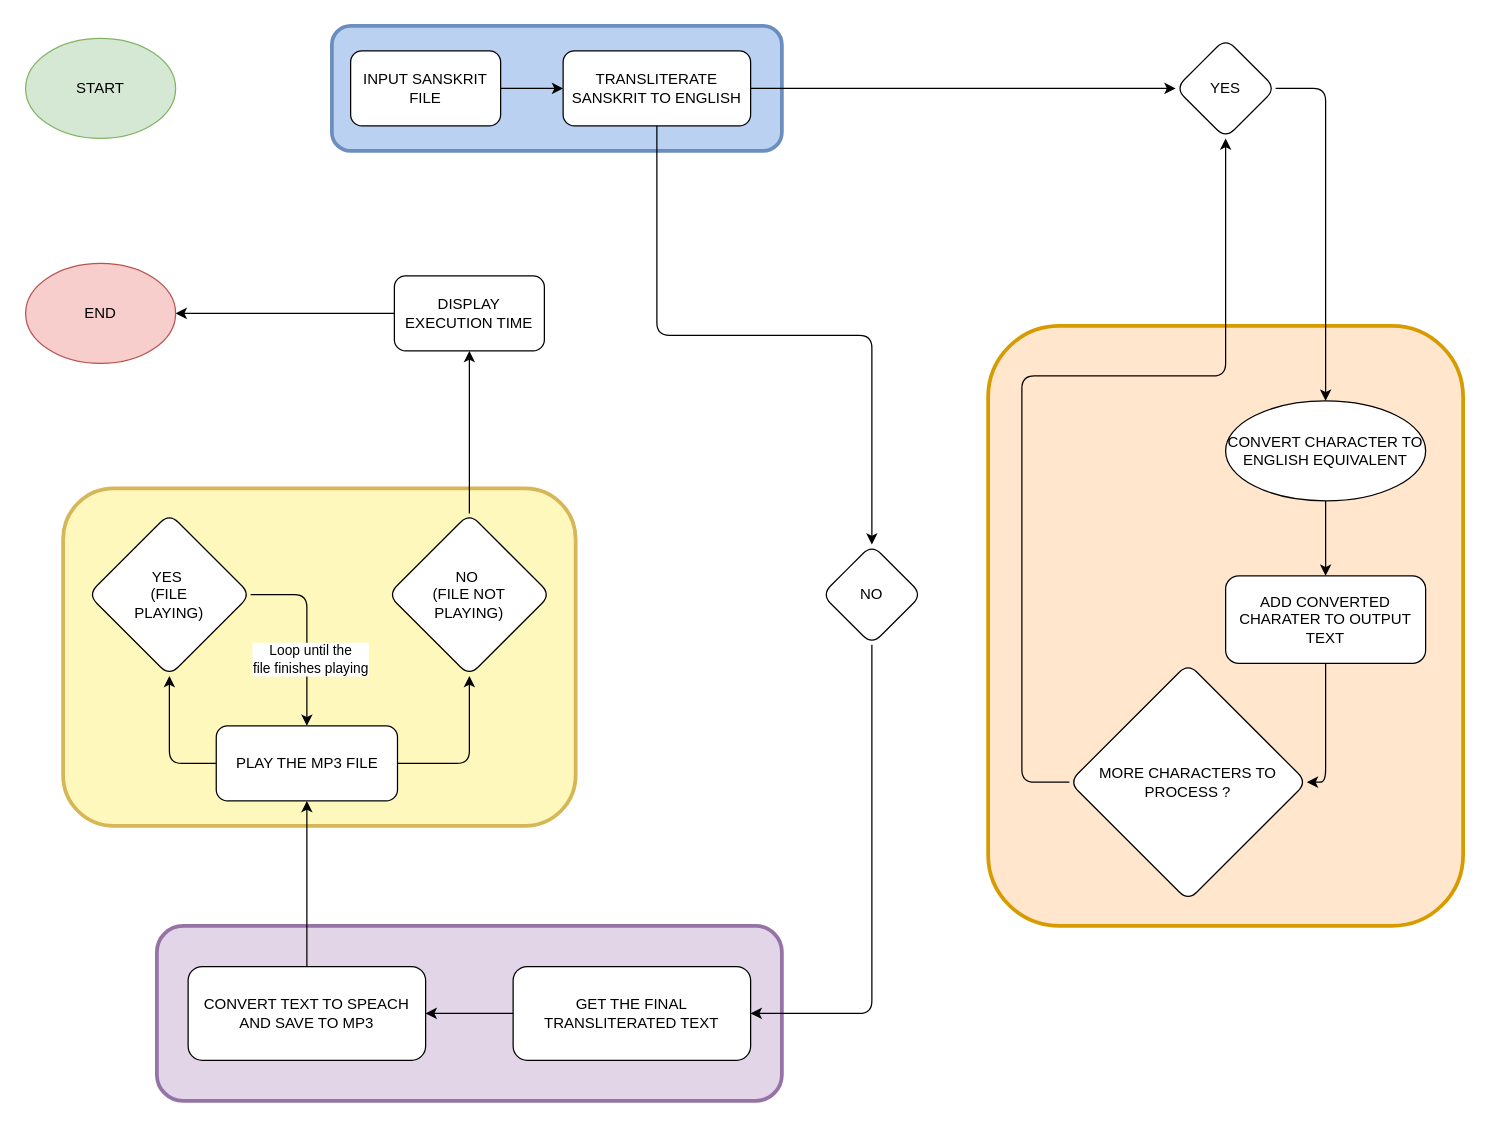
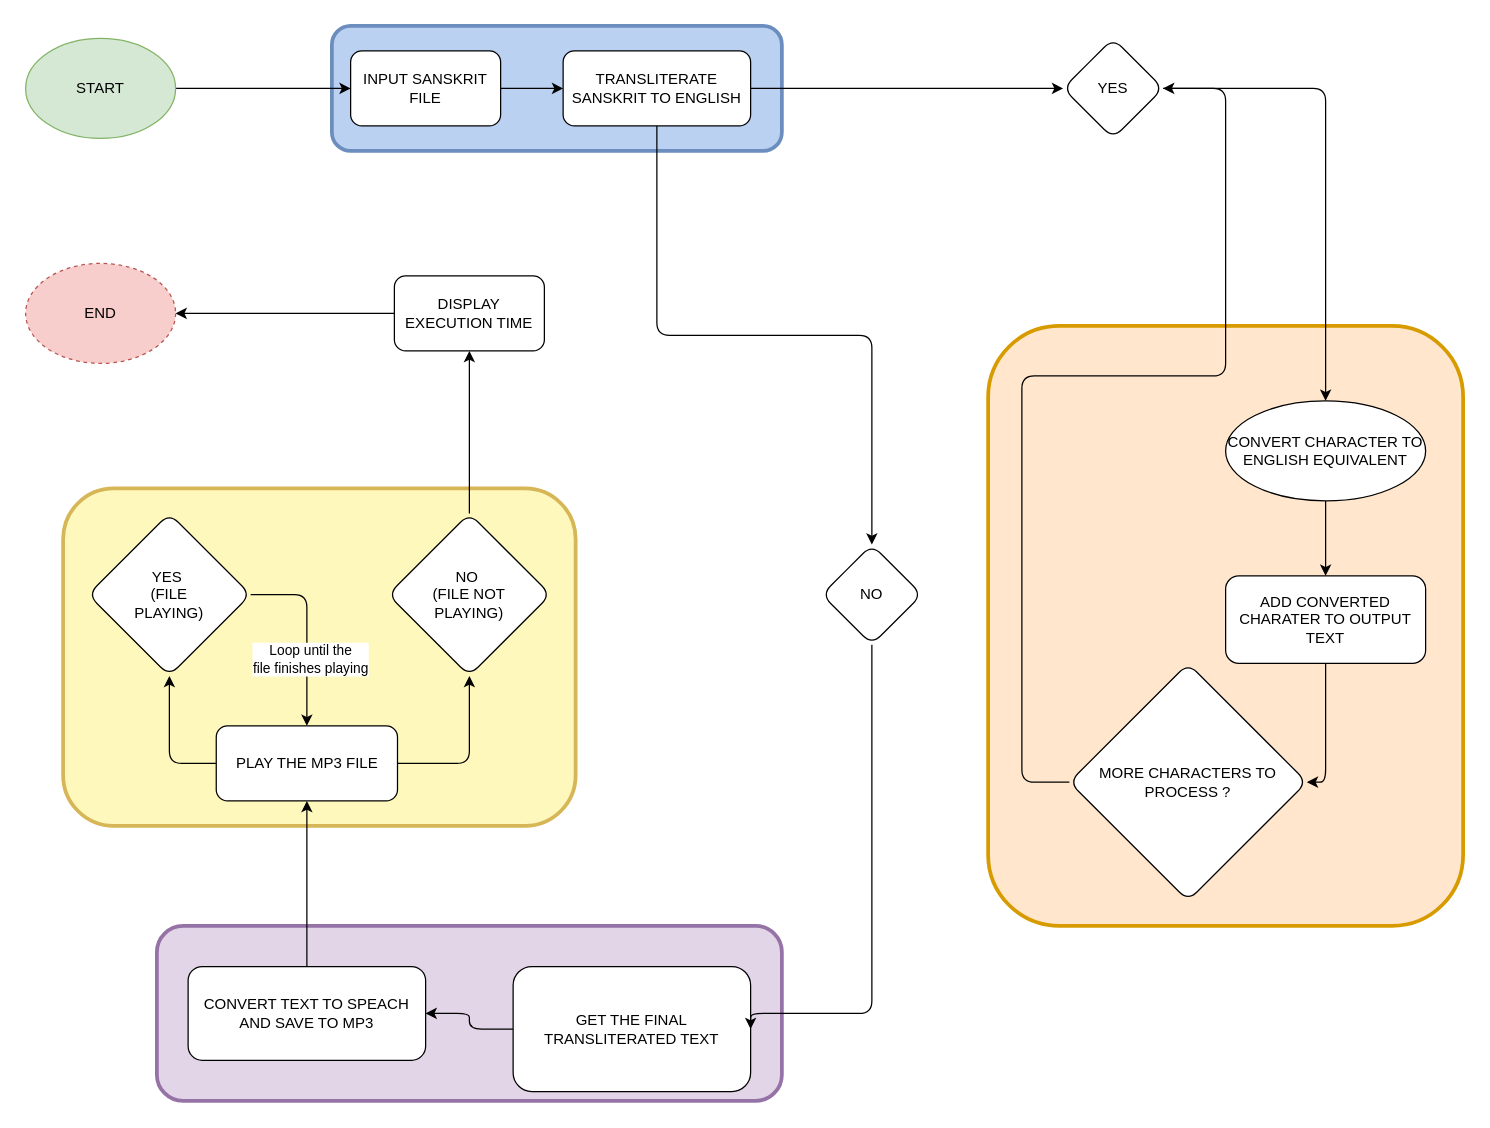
  <mxCell id="0" />
  <mxCell id="1" parent="0" />
  <mxCell id="2" value="" style="rounded=1;whiteSpace=wrap;html=1;fillStyle=solid;fillColor=#BAD1F2;strokeColor=#6c8ebf;strokeWidth=3;" vertex="1" parent="1"><mxGeometry x="265" y="20" width="360" height="100" as="geometry" /></mxCell>
  <mxCell id="3" value="" style="rounded=1;whiteSpace=wrap;html=1;fillStyle=solid;fillColor=#e1d5e7;strokeColor=#9673a6;strokeWidth=3;" vertex="1" parent="1"><mxGeometry x="125" y="740" width="500" height="140" as="geometry" /></mxCell>
  <mxCell id="4" value="" style="rounded=1;whiteSpace=wrap;html=1;fillStyle=solid;fillColor=#ffe6cc;strokeColor=#d79b00;strokeWidth=3;" vertex="1" parent="1"><mxGeometry x="790" y="260" width="380" height="480" as="geometry" /></mxCell>
  <mxCell id="5" value="" style="rounded=1;whiteSpace=wrap;html=1;fillStyle=solid;fillColor=#FFF8BD;strokeColor=#d6b656;strokeWidth=3;" vertex="1" parent="1"><mxGeometry x="50" y="390" width="410" height="270" as="geometry" /></mxCell>
+ <mxCell id="6" style="edgeStyle=orthogonalEdgeStyle;rounded=1;orthogonalLoop=1;jettySize=auto;html=1;entryX=0;entryY=0.5;entryDx=0;entryDy=0;exitX=1;exitY=0.5;exitDx=0;exitDy=0;" edge="1" parent="1" source="34" target="8"><mxGeometry relative="1" as="geometry"><mxPoint x="150" y="95" as="sourcePoint" /></mxGeometry></mxCell>
  <mxCell id="7" style="edgeStyle=orthogonalEdgeStyle;rounded=1;orthogonalLoop=1;jettySize=auto;html=1;entryX=0;entryY=0.5;entryDx=0;entryDy=0;" edge="1" parent="1" source="8" target="11"><mxGeometry relative="1" as="geometry" /></mxCell>
  <mxCell id="8" value="INPUT SANSKRIT FILE" style="rounded=1;whiteSpace=wrap;html=1;" vertex="1" parent="1"><mxGeometry x="280" y="40" width="120" height="60" as="geometry" /></mxCell>
  <mxCell id="9" style="edgeStyle=orthogonalEdgeStyle;rounded=1;orthogonalLoop=1;jettySize=auto;html=1;entryX=0;entryY=0.5;entryDx=0;entryDy=0;" edge="1" parent="1" source="11" target="13"><mxGeometry relative="1" as="geometry" /></mxCell>
  <mxCell id="10" style="edgeStyle=orthogonalEdgeStyle;rounded=1;orthogonalLoop=1;jettySize=auto;html=1;exitX=0.5;exitY=1;exitDx=0;exitDy=0;entryX=0.5;entryY=0;entryDx=0;entryDy=0;" edge="1" parent="1" source="11" target="37"><mxGeometry relative="1" as="geometry" /></mxCell>
  <mxCell id="11" value="&lt;div&gt;TRANSLITERATE SANSKRIT TO ENGLISH&lt;/div&gt;" style="rounded=1;whiteSpace=wrap;html=1;" vertex="1" parent="1"><mxGeometry x="450" y="40" width="150" height="60" as="geometry" /></mxCell>
  <mxCell id="12" style="edgeStyle=orthogonalEdgeStyle;rounded=1;orthogonalLoop=1;jettySize=auto;html=1;entryX=0.5;entryY=0;entryDx=0;entryDy=0;exitX=1;exitY=0.5;exitDx=0;exitDy=0;" edge="1" parent="1" source="13" target="15"><mxGeometry relative="1" as="geometry"><Array as="points"><mxPoint x="1060" y="70" /></Array></mxGeometry></mxCell>
- <mxCell id="13" value="YES" style="rhombus;whiteSpace=wrap;html=1;rounded=1;" vertex="1" parent="1"><mxGeometry x="940" y="30" width="80" height="80" as="geometry" /></mxCell>
+ <mxCell id="13" value="YES" style="rhombus;whiteSpace=wrap;html=1;rounded=1;" vertex="1" parent="1"><mxGeometry x="850" y="30" width="80" height="80" as="geometry" /></mxCell>
  <mxCell id="14" style="edgeStyle=orthogonalEdgeStyle;rounded=1;orthogonalLoop=1;jettySize=auto;html=1;entryX=0.5;entryY=0;entryDx=0;entryDy=0;" edge="1" parent="1" source="15" target="17"><mxGeometry relative="1" as="geometry" /></mxCell>
  <mxCell id="15" value="CONVERT CHARACTER TO ENGLISH EQUIVALENT" style="ellipse;whiteSpace=wrap;html=1;" vertex="1" parent="1"><mxGeometry x="980" y="320" width="160" height="80" as="geometry" /></mxCell>
  <mxCell id="16" style="edgeStyle=orthogonalEdgeStyle;rounded=1;orthogonalLoop=1;jettySize=auto;html=1;entryX=1;entryY=0.5;entryDx=0;entryDy=0;" edge="1" parent="1" source="17" target="19"><mxGeometry relative="1" as="geometry"><Array as="points"><mxPoint x="1060" y="625" /></Array></mxGeometry></mxCell>
  <mxCell id="17" value="ADD CONVERTED CHARATER TO OUTPUT TEXT" style="rounded=1;whiteSpace=wrap;html=1;" vertex="1" parent="1"><mxGeometry x="980" y="460" width="160" height="70" as="geometry" /></mxCell>
  <mxCell id="18" style="edgeStyle=orthogonalEdgeStyle;rounded=1;orthogonalLoop=1;jettySize=auto;html=1;exitX=0;exitY=0.5;exitDx=0;exitDy=0;" edge="1" parent="1" source="19" target="13"><mxGeometry relative="1" as="geometry"><Array as="points"><mxPoint x="817" y="625" /><mxPoint x="817" y="300" /><mxPoint x="980" y="300" /></Array></mxGeometry></mxCell>
  <mxCell id="19" value="MORE CHARACTERS TO PROCESS ?" style="rhombus;whiteSpace=wrap;html=1;rounded=1;" vertex="1" parent="1"><mxGeometry x="855" y="530" width="190" height="190" as="geometry" /></mxCell>
  <mxCell id="20" style="edgeStyle=orthogonalEdgeStyle;rounded=1;orthogonalLoop=1;jettySize=auto;html=1;entryX=1;entryY=0.5;entryDx=0;entryDy=0;" edge="1" parent="1" source="21" target="23"><mxGeometry relative="1" as="geometry" /></mxCell>
- <mxCell id="21" value="GET THE FINAL TRANSLITERATED TEXT" style="rounded=1;whiteSpace=wrap;html=1;" vertex="1" parent="1"><mxGeometry x="410" y="772.5" width="190" height="75" as="geometry" /></mxCell>
+ <mxCell id="21" value="GET THE FINAL TRANSLITERATED TEXT" style="rounded=1;whiteSpace=wrap;html=1;" vertex="1" parent="1"><mxGeometry x="410" y="772.5" width="190" height="100" as="geometry" /></mxCell>
  <mxCell id="22" style="edgeStyle=orthogonalEdgeStyle;rounded=1;orthogonalLoop=1;jettySize=auto;html=1;entryX=0.5;entryY=1;entryDx=0;entryDy=0;" edge="1" parent="1" source="23" target="26"><mxGeometry relative="1" as="geometry" /></mxCell>
  <mxCell id="23" value="CONVERT TEXT TO SPEACH AND SAVE TO MP3" style="rounded=1;whiteSpace=wrap;html=1;" vertex="1" parent="1"><mxGeometry x="150" y="772.5" width="190" height="75" as="geometry" /></mxCell>
  <mxCell id="24" style="edgeStyle=orthogonalEdgeStyle;rounded=1;orthogonalLoop=1;jettySize=auto;html=1;entryX=0.5;entryY=1;entryDx=0;entryDy=0;exitX=0;exitY=0.5;exitDx=0;exitDy=0;" edge="1" parent="1" source="26" target="29"><mxGeometry relative="1" as="geometry" /></mxCell>
  <mxCell id="25" style="edgeStyle=orthogonalEdgeStyle;rounded=1;orthogonalLoop=1;jettySize=auto;html=1;entryX=0.5;entryY=1;entryDx=0;entryDy=0;exitX=1;exitY=0.5;exitDx=0;exitDy=0;" edge="1" parent="1" source="26" target="31"><mxGeometry relative="1" as="geometry" /></mxCell>
  <mxCell id="26" value="PLAY THE MP3 FILE" style="rounded=1;whiteSpace=wrap;html=1;" vertex="1" parent="1"><mxGeometry x="172.5" y="580" width="145" height="60" as="geometry" /></mxCell>
  <mxCell id="27" style="edgeStyle=orthogonalEdgeStyle;rounded=1;orthogonalLoop=1;jettySize=auto;html=1;entryX=0.5;entryY=0;entryDx=0;entryDy=0;exitX=1;exitY=0.5;exitDx=0;exitDy=0;" edge="1" parent="1" source="29" target="26"><mxGeometry relative="1" as="geometry" /></mxCell>
  <mxCell id="28" value="Loop until the&lt;div&gt;file finishes playing&lt;br&gt;&lt;/div&gt;" style="edgeLabel;html=1;align=center;verticalAlign=middle;resizable=0;points=[];rounded=1;" vertex="1" connectable="0" parent="27"><mxGeometry x="0.284" y="1" relative="1" as="geometry"><mxPoint x="1" as="offset" /></mxGeometry></mxCell>
  <mxCell id="29" value="YES&amp;nbsp;&lt;div&gt;(FILE&lt;/div&gt;&lt;div&gt;PLAYING)&lt;/div&gt;" style="rhombus;whiteSpace=wrap;html=1;rounded=1;" vertex="1" parent="1"><mxGeometry x="70" y="410" width="130" height="130" as="geometry" /></mxCell>
  <mxCell id="30" style="edgeStyle=orthogonalEdgeStyle;rounded=1;orthogonalLoop=1;jettySize=auto;html=1;entryX=0.5;entryY=1;entryDx=0;entryDy=0;" edge="1" parent="1" source="31" target="33"><mxGeometry relative="1" as="geometry" /></mxCell>
  <mxCell id="31" value="NO&amp;nbsp;&lt;div&gt;(FILE NOT&lt;/div&gt;&lt;div&gt;PLAYING)&lt;/div&gt;" style="rhombus;whiteSpace=wrap;html=1;rounded=1;" vertex="1" parent="1"><mxGeometry x="310" y="410" width="130" height="130" as="geometry" /></mxCell>
  <mxCell id="32" style="edgeStyle=orthogonalEdgeStyle;rounded=1;orthogonalLoop=1;jettySize=auto;html=1;entryX=1;entryY=0.5;entryDx=0;entryDy=0;" edge="1" parent="1" source="33" target="35"><mxGeometry relative="1" as="geometry" /></mxCell>
  <mxCell id="33" value="DISPLAY EXECUTION TIME" style="rounded=1;whiteSpace=wrap;html=1;" vertex="1" parent="1"><mxGeometry x="315" y="220" width="120" height="60" as="geometry" /></mxCell>
  <mxCell id="34" value="START" style="ellipse;whiteSpace=wrap;html=1;fillColor=#d5e8d4;strokeColor=#82b366;rounded=1;" vertex="1" parent="1"><mxGeometry x="20" y="30" width="120" height="80" as="geometry" /></mxCell>
- <mxCell id="35" value="END" style="ellipse;whiteSpace=wrap;html=1;fillColor=#f8cecc;strokeColor=#b85450;rounded=1;" vertex="1" parent="1"><mxGeometry x="20" y="210" width="120" height="80" as="geometry" /></mxCell>
+ <mxCell id="35" value="END" style="ellipse;whiteSpace=wrap;html=1;fillColor=#f8cecc;strokeColor=#b85450;rounded=1;dashed=1;" vertex="1" parent="1"><mxGeometry x="20" y="210" width="120" height="80" as="geometry" /></mxCell>
  <mxCell id="36" style="edgeStyle=orthogonalEdgeStyle;rounded=1;orthogonalLoop=1;jettySize=auto;html=1;entryX=1;entryY=0.5;entryDx=0;entryDy=0;" edge="1" parent="1" source="37" target="21"><mxGeometry relative="1" as="geometry"><Array as="points"><mxPoint x="697" y="810" /></Array></mxGeometry></mxCell>
  <mxCell id="37" value="NO" style="rhombus;whiteSpace=wrap;html=1;rounded=1;" vertex="1" parent="1"><mxGeometry x="657" y="435" width="80" height="80" as="geometry" /></mxCell>
